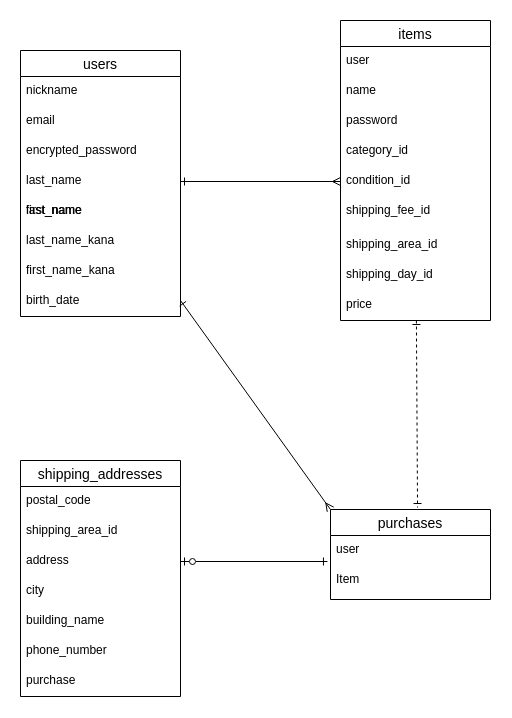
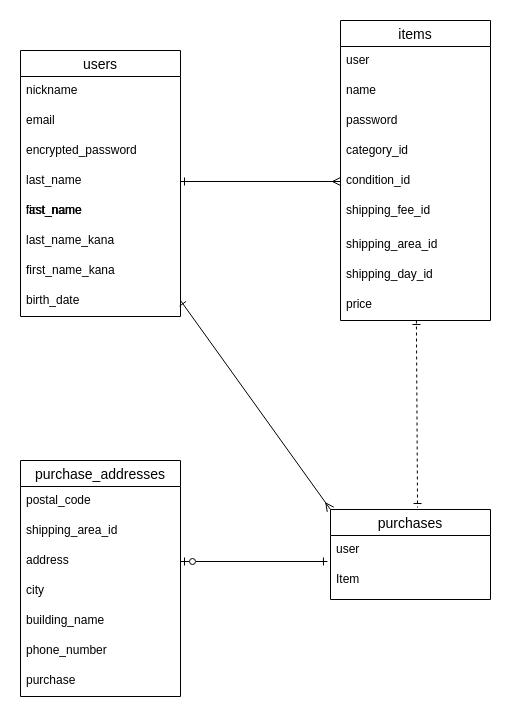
  <mxCell id="0" />
  <mxCell id="1" parent="0" />
  <mxCell id="2" value="users" style="swimlane;fontStyle=0;childLayout=stackLayout;horizontal=1;startSize=26;horizontalStack=0;resizeParent=1;resizeParentMax=0;resizeLast=0;collapsible=1;marginBottom=0;align=center;fontSize=14;" parent="1" vertex="1"><mxGeometry x="20" y="50" width="160" height="266" as="geometry" /></mxCell>
  <mxCell id="3" value="nickname" style="text;strokeColor=none;fillColor=none;spacingLeft=4;spacingRight=4;overflow=hidden;rotatable=0;points=[[0,0.5],[1,0.5]];portConstraint=eastwest;fontSize=12;" parent="2" vertex="1"><mxGeometry y="26" width="160" height="30" as="geometry" /></mxCell>
  <mxCell id="4" value="email" style="text;strokeColor=none;fillColor=none;spacingLeft=4;spacingRight=4;overflow=hidden;rotatable=0;points=[[0,0.5],[1,0.5]];portConstraint=eastwest;fontSize=12;" parent="2" vertex="1"><mxGeometry y="56" width="160" height="30" as="geometry" /></mxCell>
  <mxCell id="5" value="encrypted_password" style="text;strokeColor=none;fillColor=none;spacingLeft=4;spacingRight=4;overflow=hidden;rotatable=0;points=[[0,0.5],[1,0.5]];portConstraint=eastwest;fontSize=12;" parent="2" vertex="1"><mxGeometry y="86" width="160" height="30" as="geometry" /></mxCell>
  <mxCell id="6" value="last_name" style="text;strokeColor=none;fillColor=none;spacingLeft=4;spacingRight=4;overflow=hidden;rotatable=0;points=[[0,0.5],[1,0.5]];portConstraint=eastwest;fontSize=12;" parent="2" vertex="1"><mxGeometry y="116" width="160" height="30" as="geometry" /></mxCell>
  <mxCell id="7" value="first_name" style="text;strokeColor=none;fillColor=none;spacingLeft=4;spacingRight=4;overflow=hidden;rotatable=0;points=[[0,0.5],[1,0.5]];portConstraint=eastwest;fontSize=12;" parent="2" vertex="1"><mxGeometry y="146" width="160" height="30" as="geometry" /></mxCell>
  <mxCell id="8" value="last_name_kana" style="text;strokeColor=none;fillColor=none;spacingLeft=4;spacingRight=4;overflow=hidden;rotatable=0;points=[[0,0.5],[1,0.5]];portConstraint=eastwest;fontSize=12;" parent="2" vertex="1"><mxGeometry y="176" width="160" height="30" as="geometry" /></mxCell>
  <mxCell id="9" value="first_name_kana" style="text;strokeColor=none;fillColor=none;spacingLeft=4;spacingRight=4;overflow=hidden;rotatable=0;points=[[0,0.5],[1,0.5]];portConstraint=eastwest;fontSize=12;" parent="2" vertex="1"><mxGeometry y="206" width="160" height="30" as="geometry" /></mxCell>
  <mxCell id="10" value="birth_date" style="text;strokeColor=none;fillColor=none;spacingLeft=4;spacingRight=4;overflow=hidden;rotatable=0;points=[[0,0.5],[1,0.5]];portConstraint=eastwest;fontSize=12;" parent="2" vertex="1"><mxGeometry y="236" width="160" height="30" as="geometry" /></mxCell>
  <mxCell id="11" style="edgeStyle=none;html=1;entryX=0.544;entryY=-0.022;entryDx=0;entryDy=0;entryPerimeter=0;startArrow=ERone;startFill=0;endArrow=ERone;endFill=0;dashed=1;" parent="1" source="12" target="31" edge="1"><mxGeometry relative="1" as="geometry" /></mxCell>
  <mxCell id="12" value="items" style="swimlane;fontStyle=0;childLayout=stackLayout;horizontal=1;startSize=26;horizontalStack=0;resizeParent=1;resizeParentMax=0;resizeLast=0;collapsible=1;marginBottom=0;align=center;fontSize=14;" parent="1" vertex="1"><mxGeometry x="340" y="20" width="150" height="300" as="geometry" /></mxCell>
  <mxCell id="13" value="user" style="text;strokeColor=none;fillColor=none;spacingLeft=4;spacingRight=4;overflow=hidden;rotatable=0;points=[[0,0.5],[1,0.5]];portConstraint=eastwest;fontSize=12;" parent="12" vertex="1"><mxGeometry y="26" width="150" height="30" as="geometry" /></mxCell>
  <mxCell id="14" value="name" style="text;strokeColor=none;fillColor=none;spacingLeft=4;spacingRight=4;overflow=hidden;rotatable=0;points=[[0,0.5],[1,0.5]];portConstraint=eastwest;fontSize=12;" parent="12" vertex="1"><mxGeometry y="56" width="150" height="30" as="geometry" /></mxCell>
  <mxCell id="15" value="password" style="text;strokeColor=none;fillColor=none;spacingLeft=4;spacingRight=4;overflow=hidden;rotatable=0;points=[[0,0.5],[1,0.5]];portConstraint=eastwest;fontSize=12;" parent="12" vertex="1"><mxGeometry y="86" width="150" height="30" as="geometry" /></mxCell>
  <mxCell id="16" value="category_id" style="text;strokeColor=none;fillColor=none;spacingLeft=4;spacingRight=4;overflow=hidden;rotatable=0;points=[[0,0.5],[1,0.5]];portConstraint=eastwest;fontSize=12;" parent="12" vertex="1"><mxGeometry y="116" width="150" height="30" as="geometry" /></mxCell>
  <mxCell id="17" value="condition_id" style="text;strokeColor=none;fillColor=none;spacingLeft=4;spacingRight=4;overflow=hidden;rotatable=0;points=[[0,0.5],[1,0.5]];portConstraint=eastwest;fontSize=12;" parent="12" vertex="1"><mxGeometry y="146" width="150" height="30" as="geometry" /></mxCell>
  <mxCell id="18" value="shipping_fee_id" style="text;strokeColor=none;fillColor=none;spacingLeft=4;spacingRight=4;overflow=hidden;rotatable=0;points=[[0,0.5],[1,0.5]];portConstraint=eastwest;fontSize=12;" parent="12" vertex="1"><mxGeometry y="176" width="150" height="34" as="geometry" /></mxCell>
  <mxCell id="19" value="shipping_area_id" style="text;strokeColor=none;fillColor=none;spacingLeft=4;spacingRight=4;overflow=hidden;rotatable=0;points=[[0,0.5],[1,0.5]];portConstraint=eastwest;fontSize=12;" parent="12" vertex="1"><mxGeometry y="210" width="150" height="30" as="geometry" /></mxCell>
  <mxCell id="20" value="shipping_day_id" style="text;strokeColor=none;fillColor=none;spacingLeft=4;spacingRight=4;overflow=hidden;rotatable=0;points=[[0,0.5],[1,0.5]];portConstraint=eastwest;fontSize=12;" parent="12" vertex="1"><mxGeometry y="240" width="150" height="30" as="geometry" /></mxCell>
  <mxCell id="21" value="price" style="text;strokeColor=none;fillColor=none;spacingLeft=4;spacingRight=4;overflow=hidden;rotatable=0;points=[[0,0.5],[1,0.5]];portConstraint=eastwest;fontSize=12;" parent="12" vertex="1"><mxGeometry y="270" width="150" height="30" as="geometry" /></mxCell>
- <mxCell id="22" value="shipping_addresses" style="swimlane;fontStyle=0;childLayout=stackLayout;horizontal=1;startSize=26;horizontalStack=0;resizeParent=1;resizeParentMax=0;resizeLast=0;collapsible=1;marginBottom=0;align=center;fontSize=14;" parent="1" vertex="1"><mxGeometry x="20" y="460" width="160" height="236" as="geometry" /></mxCell>
+ <mxCell id="22" value="purchase_addresses" style="swimlane;fontStyle=0;childLayout=stackLayout;horizontal=1;startSize=26;horizontalStack=0;resizeParent=1;resizeParentMax=0;resizeLast=0;collapsible=1;marginBottom=0;align=center;fontSize=14;" parent="1" vertex="1"><mxGeometry x="20" y="460" width="160" height="236" as="geometry" /></mxCell>
  <mxCell id="23" value="postal_code" style="text;strokeColor=none;fillColor=none;spacingLeft=4;spacingRight=4;overflow=hidden;rotatable=0;points=[[0,0.5],[1,0.5]];portConstraint=eastwest;fontSize=12;" parent="22" vertex="1"><mxGeometry y="26" width="160" height="30" as="geometry" /></mxCell>
  <mxCell id="24" value="shipping_area_id" style="text;strokeColor=none;fillColor=none;spacingLeft=4;spacingRight=4;overflow=hidden;rotatable=0;points=[[0,0.5],[1,0.5]];portConstraint=eastwest;fontSize=12;" parent="22" vertex="1"><mxGeometry y="56" width="160" height="30" as="geometry" /></mxCell>
  <mxCell id="25" value="address" style="text;strokeColor=none;fillColor=none;spacingLeft=4;spacingRight=4;overflow=hidden;rotatable=0;points=[[0,0.5],[1,0.5]];portConstraint=eastwest;fontSize=12;" parent="22" vertex="1"><mxGeometry y="86" width="160" height="30" as="geometry" /></mxCell>
  <mxCell id="26" value="city" style="text;strokeColor=none;fillColor=none;spacingLeft=4;spacingRight=4;overflow=hidden;rotatable=0;points=[[0,0.5],[1,0.5]];portConstraint=eastwest;fontSize=12;" parent="22" vertex="1"><mxGeometry y="116" width="160" height="30" as="geometry" /></mxCell>
  <mxCell id="27" value="building_name" style="text;strokeColor=none;fillColor=none;spacingLeft=4;spacingRight=4;overflow=hidden;rotatable=0;points=[[0,0.5],[1,0.5]];portConstraint=eastwest;fontSize=12;" parent="22" vertex="1"><mxGeometry y="146" width="160" height="30" as="geometry" /></mxCell>
  <mxCell id="28" value="phone_number" style="text;strokeColor=none;fillColor=none;spacingLeft=4;spacingRight=4;overflow=hidden;rotatable=0;points=[[0,0.5],[1,0.5]];portConstraint=eastwest;fontSize=12;" parent="22" vertex="1"><mxGeometry y="176" width="160" height="30" as="geometry" /></mxCell>
  <mxCell id="29" value="purchase" style="text;strokeColor=none;fillColor=none;spacingLeft=4;spacingRight=4;overflow=hidden;rotatable=0;points=[[0,0.5],[1,0.5]];portConstraint=eastwest;fontSize=12;" parent="22" vertex="1"><mxGeometry y="206" width="160" height="30" as="geometry" /></mxCell>
  <mxCell id="30" style="edgeStyle=none;html=1;exitX=0;exitY=0;exitDx=0;exitDy=0;startArrow=ERmany;startFill=0;endArrow=ERone;endFill=0;" parent="1" source="31" edge="1"><mxGeometry relative="1" as="geometry"><mxPoint x="180" y="300" as="targetPoint" /></mxGeometry></mxCell>
  <mxCell id="31" value="purchases" style="swimlane;fontStyle=0;childLayout=stackLayout;horizontal=1;startSize=26;horizontalStack=0;resizeParent=1;resizeParentMax=0;resizeLast=0;collapsible=1;marginBottom=0;align=center;fontSize=14;" parent="1" vertex="1"><mxGeometry x="330" y="509" width="160" height="90" as="geometry" /></mxCell>
  <mxCell id="32" value="user" style="text;strokeColor=none;fillColor=none;spacingLeft=4;spacingRight=4;overflow=hidden;rotatable=0;points=[[0,0.5],[1,0.5]];portConstraint=eastwest;fontSize=12;" parent="31" vertex="1"><mxGeometry y="26" width="160" height="30" as="geometry" /></mxCell>
  <mxCell id="33" value="Item" style="text;strokeColor=none;fillColor=none;spacingLeft=4;spacingRight=4;overflow=hidden;rotatable=0;points=[[0,0.5],[1,0.5]];portConstraint=eastwest;fontSize=12;" parent="31" vertex="1"><mxGeometry y="56" width="160" height="34" as="geometry" /></mxCell>
  <mxCell id="34" value="last_name" style="text;strokeColor=none;fillColor=none;spacingLeft=4;spacingRight=4;overflow=hidden;rotatable=0;points=[[0,0.5],[1,0.5]];portConstraint=eastwest;fontSize=12;" parent="1" vertex="1"><mxGeometry x="20" y="196" width="160" height="30" as="geometry" /></mxCell>
  <mxCell id="35" style="edgeStyle=none;html=1;exitX=1;exitY=0.5;exitDx=0;exitDy=0;entryX=0;entryY=0.5;entryDx=0;entryDy=0;startArrow=ERone;startFill=0;endArrow=ERmany;endFill=0;" parent="1" source="6" target="17" edge="1"><mxGeometry relative="1" as="geometry" /></mxCell>
  <mxCell id="36" style="edgeStyle=none;html=1;entryX=-0.019;entryY=0.867;entryDx=0;entryDy=0;entryPerimeter=0;startArrow=ERzeroToOne;startFill=0;endArrow=ERone;endFill=0;" parent="1" target="32" edge="1"><mxGeometry relative="1" as="geometry"><mxPoint x="180" y="561" as="sourcePoint" /><Array as="points" /></mxGeometry></mxCell>
